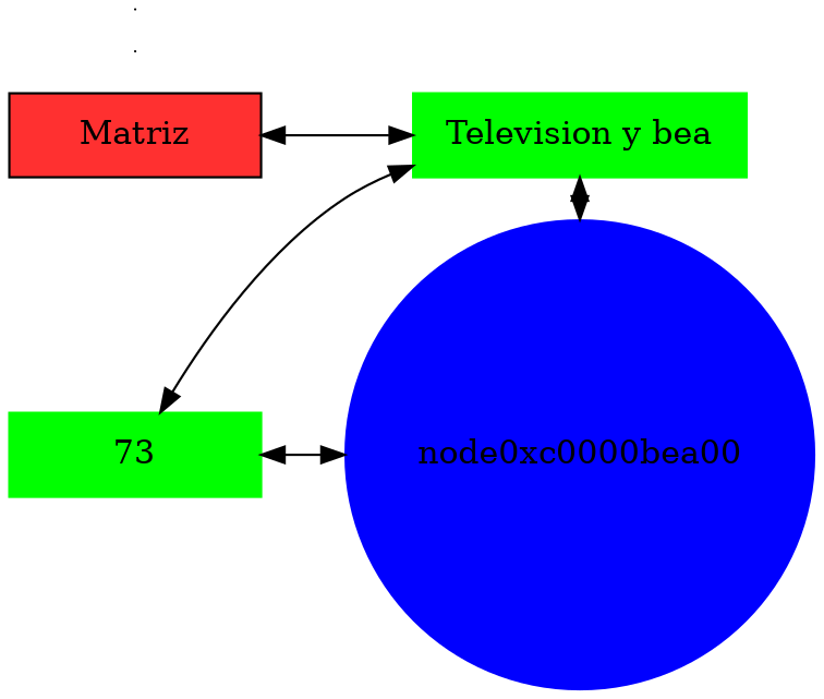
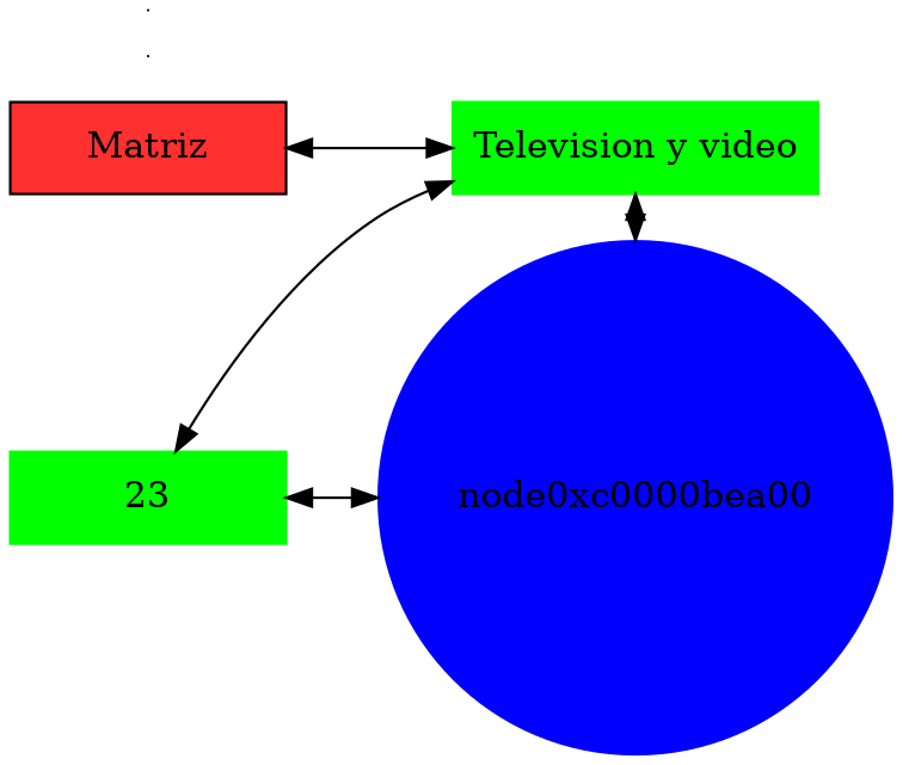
  digraph {
    rankdir=LR
    node [shape=box style=filled]
    edge [dir=both]
    n1 [fillcolor=firebrick1 group=1 label=Matriz width=1.5]
-   n2 [color=green group=23 label=73 width=1.5]
-   n3 [color=green group=1 label="Television y bea" width=1.5]
+   n2 [color=green group=23 label=23 width=1.5]
+   n3 [color=green group=1 label="Television y video" width=1.5]
    node0xc0000bea00 [color=blue group=23 shape=circle width=0.5]
    e0 [shape=point width=0 style=""]
    e1 [shape=point width=0 style=""]
    subgraph sub_1 {
      rank=same
      n1
      n2
    }
    subgraph sub_2 {
      rank=same
      n3
      node0xc0000bea00
    }
    n1 -> n3
    n2 -> node0xc0000bea00
    n3 -> n2
    n3 -> node0xc0000bea00
  }
